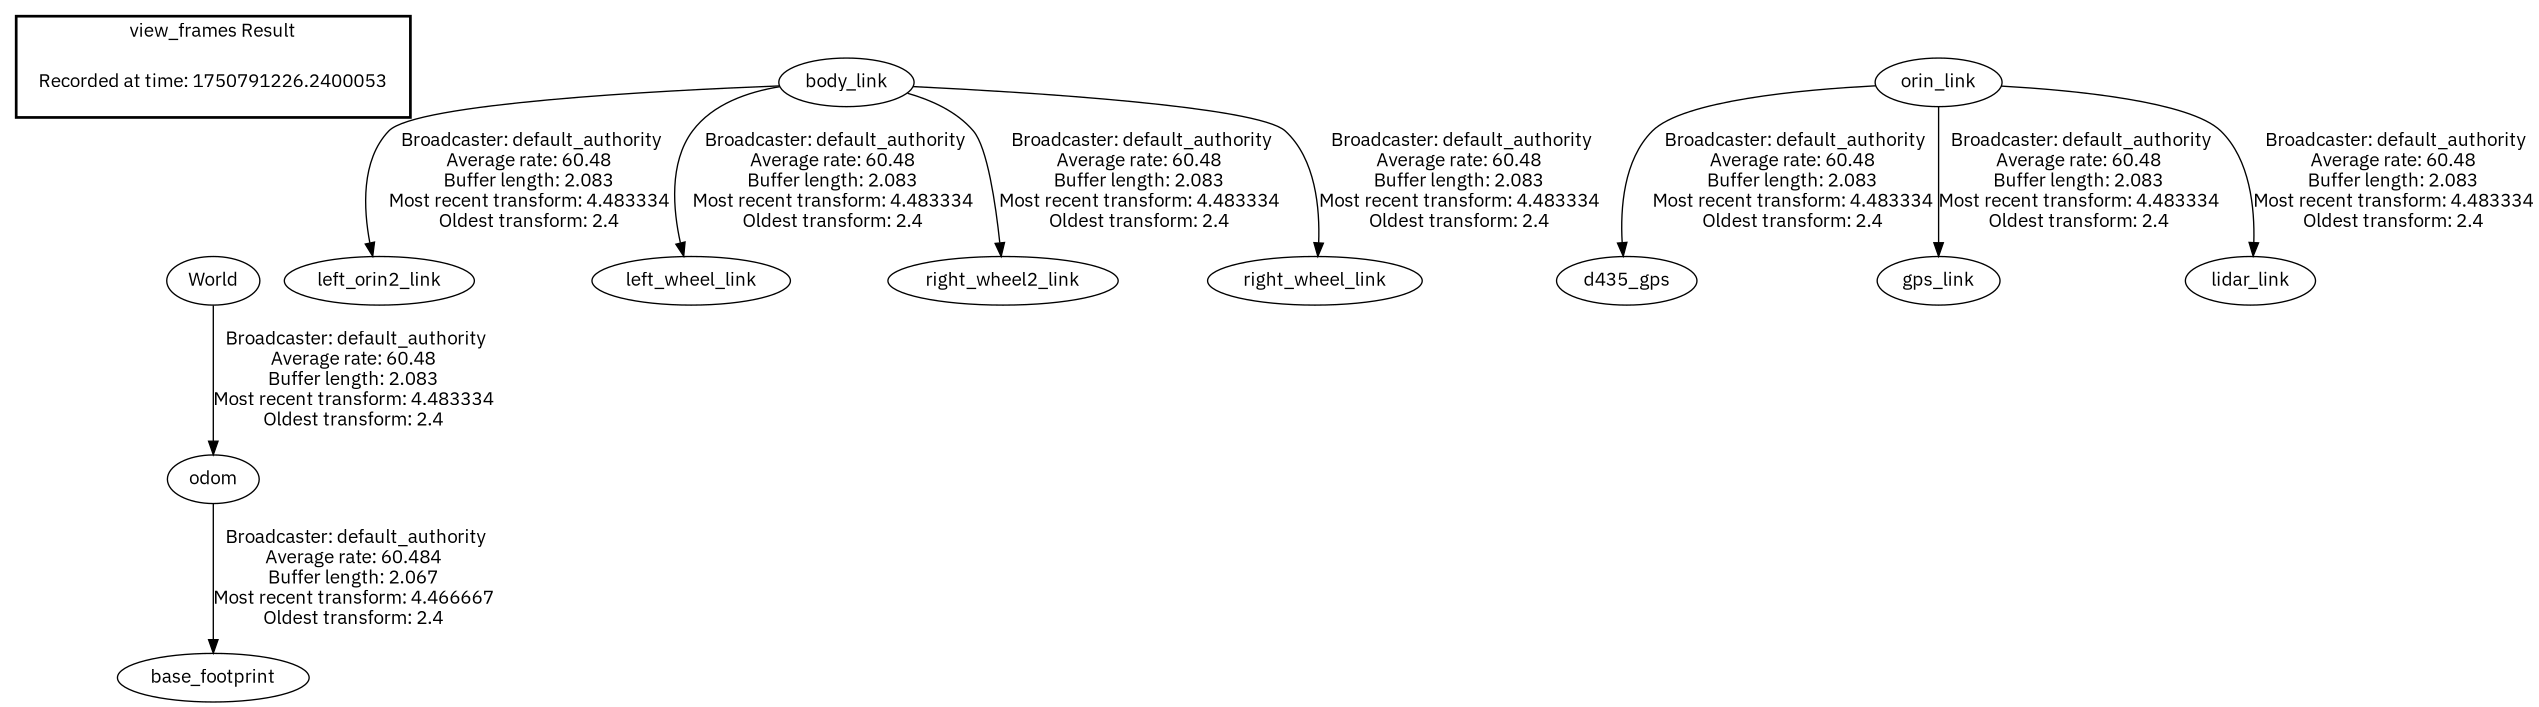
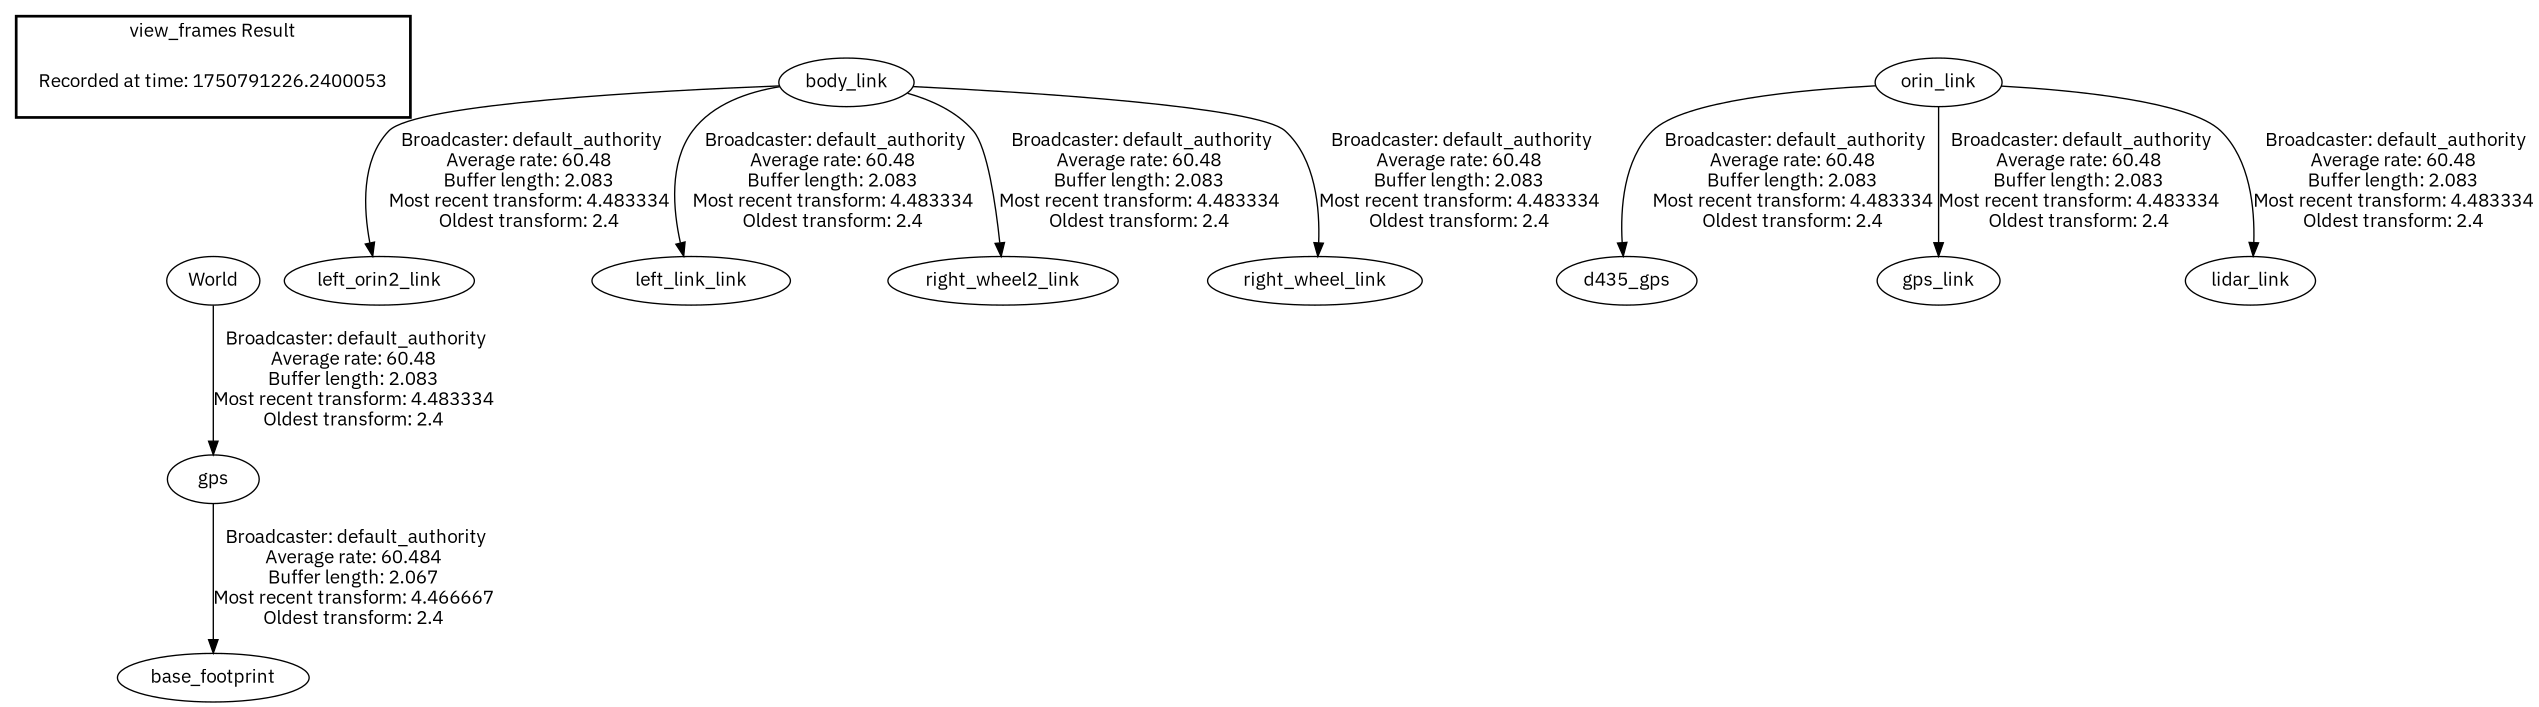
  digraph {
    fontname="IBM Plex Sans"
    node [fontname="IBM Plex Sans"]
    edge [fontname="IBM Plex Sans"]
    n1 [label="Recorded at time: 1750791226.2400053" shape=plaintext]
    World
-   odom
+   odom [label=gps]
    base_footprint
    n5 [label=left_orin2_link]
    body_link
-   left_wheel_link
+   left_wheel_link [label=left_link_link]
    right_wheel2_link
    right_wheel_link
    n10 [label=d435_gps]
    orin_link
    gps_link
    lidar_link
    subgraph cluster_1 {
      color=black
      label="view_frames Result"
      style=bold
      n1
    }
    n1 -> World [style=invis]
    World -> odom [label=" Broadcaster: default_authority\nAverage rate: 60.48\nBuffer length: 2.083\nMost recent transform: 4.483334\nOldest transform: 2.4\n"]
    odom -> base_footprint [label=" Broadcaster: default_authority\nAverage rate: 60.484\nBuffer length: 2.067\nMost recent transform: 4.466667\nOldest transform: 2.4\n"]
    body_link -> n5 [label=" Broadcaster: default_authority\nAverage rate: 60.48\nBuffer length: 2.083\nMost recent transform: 4.483334\nOldest transform: 2.4\n"]
    body_link -> left_wheel_link [label=" Broadcaster: default_authority\nAverage rate: 60.48\nBuffer length: 2.083\nMost recent transform: 4.483334\nOldest transform: 2.4\n"]
    body_link -> right_wheel2_link [label=" Broadcaster: default_authority\nAverage rate: 60.48\nBuffer length: 2.083\nMost recent transform: 4.483334\nOldest transform: 2.4\n"]
    body_link -> right_wheel_link [label=" Broadcaster: default_authority\nAverage rate: 60.48\nBuffer length: 2.083\nMost recent transform: 4.483334\nOldest transform: 2.4\n"]
    orin_link -> n10 [label=" Broadcaster: default_authority\nAverage rate: 60.48\nBuffer length: 2.083\nMost recent transform: 4.483334\nOldest transform: 2.4\n"]
    orin_link -> gps_link [label=" Broadcaster: default_authority\nAverage rate: 60.48\nBuffer length: 2.083\nMost recent transform: 4.483334\nOldest transform: 2.4\n"]
    orin_link -> lidar_link [label=" Broadcaster: default_authority\nAverage rate: 60.48\nBuffer length: 2.083\nMost recent transform: 4.483334\nOldest transform: 2.4\n"]
  }
